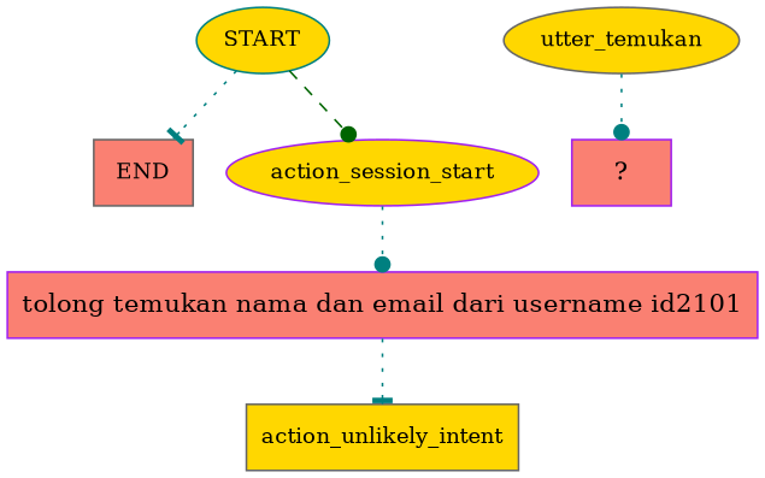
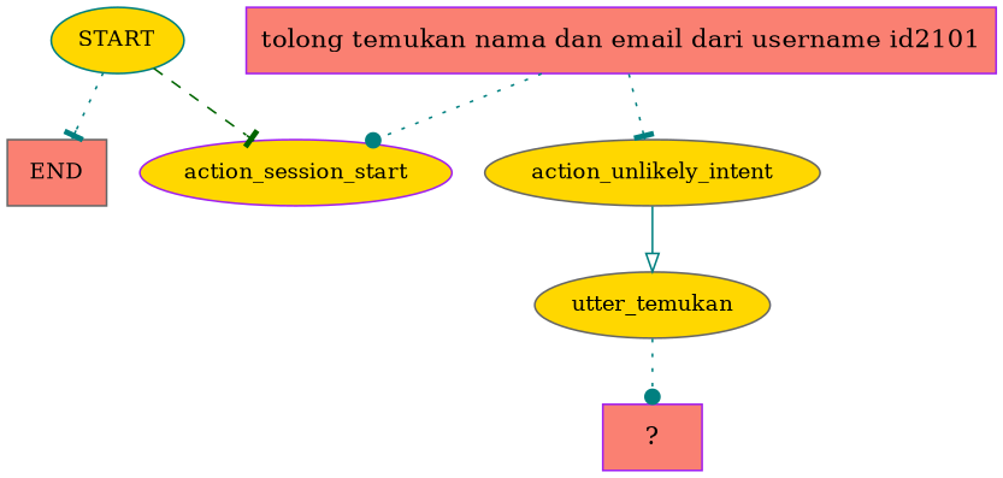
  digraph {
    node [color=gray40 fillcolor=gold fontsize=12 style=filled]
    edge [arrowhead=dot color=teal style=dotted]
    n1 [color=teal label=START]
    n2 [fillcolor=salmon label=END shape=box]
    n3 [color=purple label=action_session_start]
    n4 [color=purple fillcolor=salmon label="tolong temukan nama dan email dari username id2101" shape=rect fontsize=""]
-   n5 [label=action_unlikely_intent shape=box]
+   n5 [label=action_unlikely_intent]
    n6 [label=utter_temukan]
    n7 [color=purple fillcolor=salmon label="  ?  " shape=rect fontsize=""]
    n1 -> n2 [arrowhead=tee]
-   n1 -> n3 [color=darkgreen style=dashed]
-   n3 -> n4
+   n1 -> n3 [arrowhead=tee color=darkgreen style=dashed]
+   n4 -> n3
    n4 -> n5 [arrowhead=tee]
+   n5 -> n6 [arrowhead=onormal style=solid]
    n6 -> n7
  }
